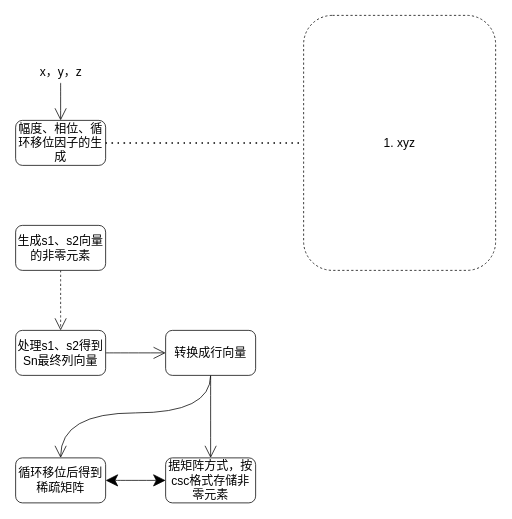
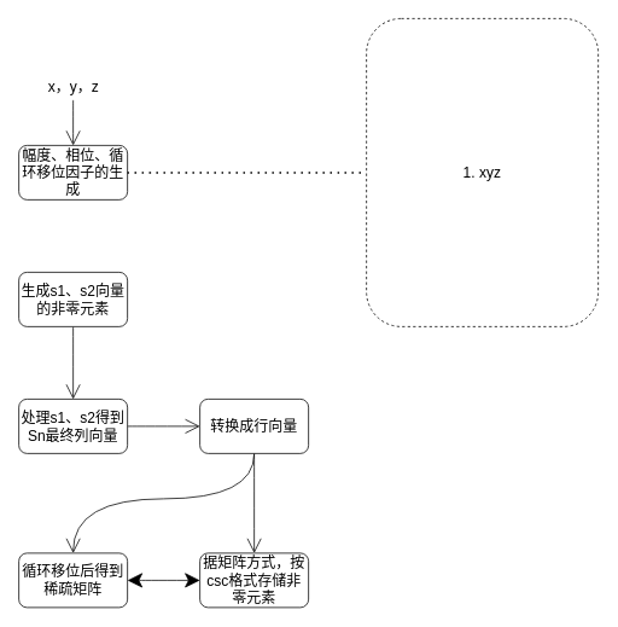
  <mxCell id="0" />
  <mxCell id="1" parent="0" />
  <mxCell id="2" value="幅度、相位、循环移位因子的生成" style="rounded=1;whiteSpace=wrap;html=1;fontSize=16;" vertex="1" parent="1"><mxGeometry x="20" y="160" width="120" height="60" as="geometry" /></mxCell>
  <mxCell id="3" value="" style="edgeStyle=orthogonalEdgeStyle;curved=1;rounded=0;orthogonalLoop=1;jettySize=auto;html=1;fontSize=12;endArrow=open;startSize=14;endSize=14;" edge="1" parent="1" source="4" target="2"><mxGeometry relative="1" as="geometry" /></mxCell>
  <mxCell id="4" value="x，y，z" style="text;html=1;align=center;verticalAlign=middle;resizable=0;points=[];autosize=1;strokeColor=none;fillColor=none;fontSize=16;" vertex="1" parent="1"><mxGeometry x="40" y="80" width="80" height="30" as="geometry" /></mxCell>
- <mxCell id="5" value="" style="edgeStyle=orthogonalEdgeStyle;curved=1;rounded=0;orthogonalLoop=1;jettySize=auto;html=1;fontSize=12;endArrow=open;startSize=14;endSize=14;dashed=1;" edge="1" parent="1" source="6" target="8"><mxGeometry relative="1" as="geometry" /></mxCell>
+ <mxCell id="5" value="" style="edgeStyle=orthogonalEdgeStyle;curved=1;rounded=0;orthogonalLoop=1;jettySize=auto;html=1;fontSize=12;endArrow=open;startSize=14;endSize=14;" edge="1" parent="1" source="6" target="8"><mxGeometry relative="1" as="geometry" /></mxCell>
  <mxCell id="6" value="生成s1、s2向量的非零元素" style="whiteSpace=wrap;html=1;fontSize=16;rounded=1;" vertex="1" parent="1"><mxGeometry x="20" y="300" width="120" height="60" as="geometry" /></mxCell>
  <mxCell id="7" value="" style="edgeStyle=orthogonalEdgeStyle;curved=1;rounded=0;orthogonalLoop=1;jettySize=auto;html=1;fontSize=12;endArrow=open;startSize=14;endSize=14;" edge="1" parent="1" source="8" target="11"><mxGeometry relative="1" as="geometry" /></mxCell>
  <mxCell id="8" value="处理s1、s2得到Sn最终列向量" style="whiteSpace=wrap;html=1;fontSize=16;rounded=1;" vertex="1" parent="1"><mxGeometry x="20" y="440" width="120" height="60" as="geometry" /></mxCell>
  <mxCell id="9" value="" style="edgeStyle=orthogonalEdgeStyle;curved=1;rounded=0;orthogonalLoop=1;jettySize=auto;html=1;fontSize=12;endArrow=open;startSize=14;endSize=14;entryX=0.5;entryY=0;entryDx=0;entryDy=0;" edge="1" parent="1" source="11" target="12"><mxGeometry relative="1" as="geometry"><Array as="points"><mxPoint x="280" y="550" /><mxPoint x="80" y="550" /></Array></mxGeometry></mxCell>
  <mxCell id="10" style="edgeStyle=orthogonalEdgeStyle;curved=1;rounded=0;orthogonalLoop=1;jettySize=auto;html=1;fontSize=12;endArrow=open;startSize=14;endSize=14;" edge="1" parent="1" source="11" target="13"><mxGeometry relative="1" as="geometry" /></mxCell>
  <mxCell id="11" value="转换成行向量" style="whiteSpace=wrap;html=1;fontSize=16;rounded=1;" vertex="1" parent="1"><mxGeometry x="220" y="440" width="120" height="60" as="geometry" /></mxCell>
  <mxCell id="12" value="循环移位后得到稀疏矩阵" style="whiteSpace=wrap;html=1;fontSize=16;rounded=1;" vertex="1" parent="1"><mxGeometry x="20" y="610" width="120" height="60" as="geometry" /></mxCell>
  <mxCell id="13" value="据矩阵方式，按csc格式存储非零元素" style="rounded=1;whiteSpace=wrap;html=1;fontSize=16;" vertex="1" parent="1"><mxGeometry x="220" y="610" width="120" height="60" as="geometry" /></mxCell>
  <mxCell id="14" value="" style="endArrow=classic;startArrow=classic;html=1;rounded=0;fontSize=12;startSize=14;endSize=14;curved=1;exitX=1;exitY=0.5;exitDx=0;exitDy=0;entryX=0;entryY=0.5;entryDx=0;entryDy=0;" edge="1" parent="1" source="12" target="13"><mxGeometry width="50" height="50" relative="1" as="geometry"><mxPoint x="380" y="450" as="sourcePoint" /><mxPoint x="430" y="400" as="targetPoint" /></mxGeometry></mxCell>
  <mxCell id="15" value="" style="endArrow=none;dashed=1;html=1;dashPattern=1 3;strokeWidth=2;rounded=0;fontSize=12;startSize=14;endSize=14;curved=1;exitX=1;exitY=0.5;exitDx=0;exitDy=0;entryX=0;entryY=0.5;entryDx=0;entryDy=0;" edge="1" parent="1" source="2" target="16"><mxGeometry width="50" height="50" relative="1" as="geometry"><mxPoint x="380" y="430" as="sourcePoint" /><mxPoint x="350" y="190" as="targetPoint" /></mxGeometry></mxCell>
  <mxCell id="16" value="1. xyz" style="whiteSpace=wrap;html=1;fontSize=16;dashed=1;rounded=1;" vertex="1" parent="1"><mxGeometry x="404" y="20" width="256" height="340" as="geometry" /></mxCell>
